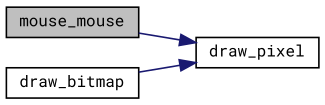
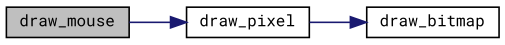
  digraph {
    fontname="Roboto Mono"
    rankdir=LR
    node [color=black fillcolor=white fontname="Roboto Mono" fontsize=10 shape=record style=filled]
    edge [color=midnightblue fontname="Roboto Mono" fontsize=10 labelfontname=Helvetica labelfontsize=10 style=solid]
-   n1 [fillcolor=grey75 fontcolor=black height=0.2 label=mouse_mouse width=0.4]
+   n1 [fillcolor=grey75 fontcolor=black height=0.2 label=draw_mouse width=0.4]
    n2 [height=0.2 label=draw_pixel width=0.4]
    n3 [height=0.2 label=draw_bitmap width=0.4]
    n1 -> n2
-   n3 -> n2
+   n2 -> n3
  }
